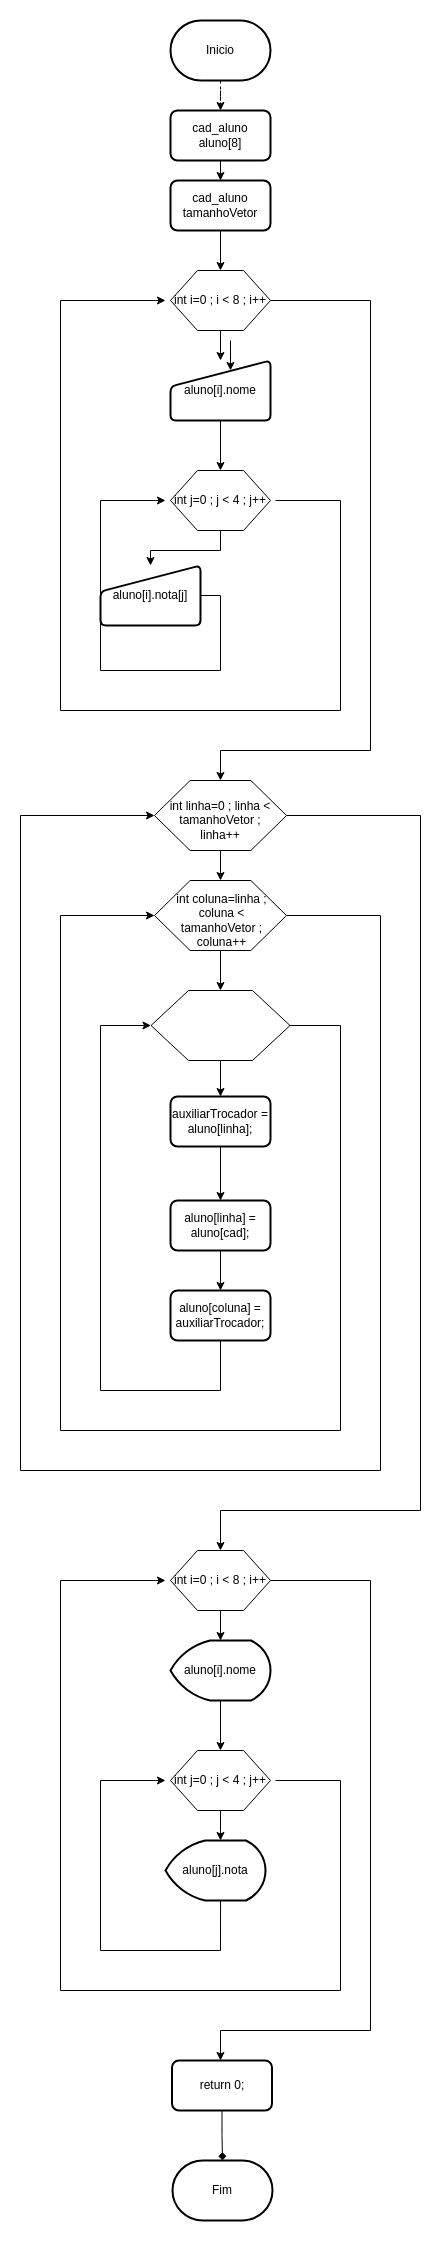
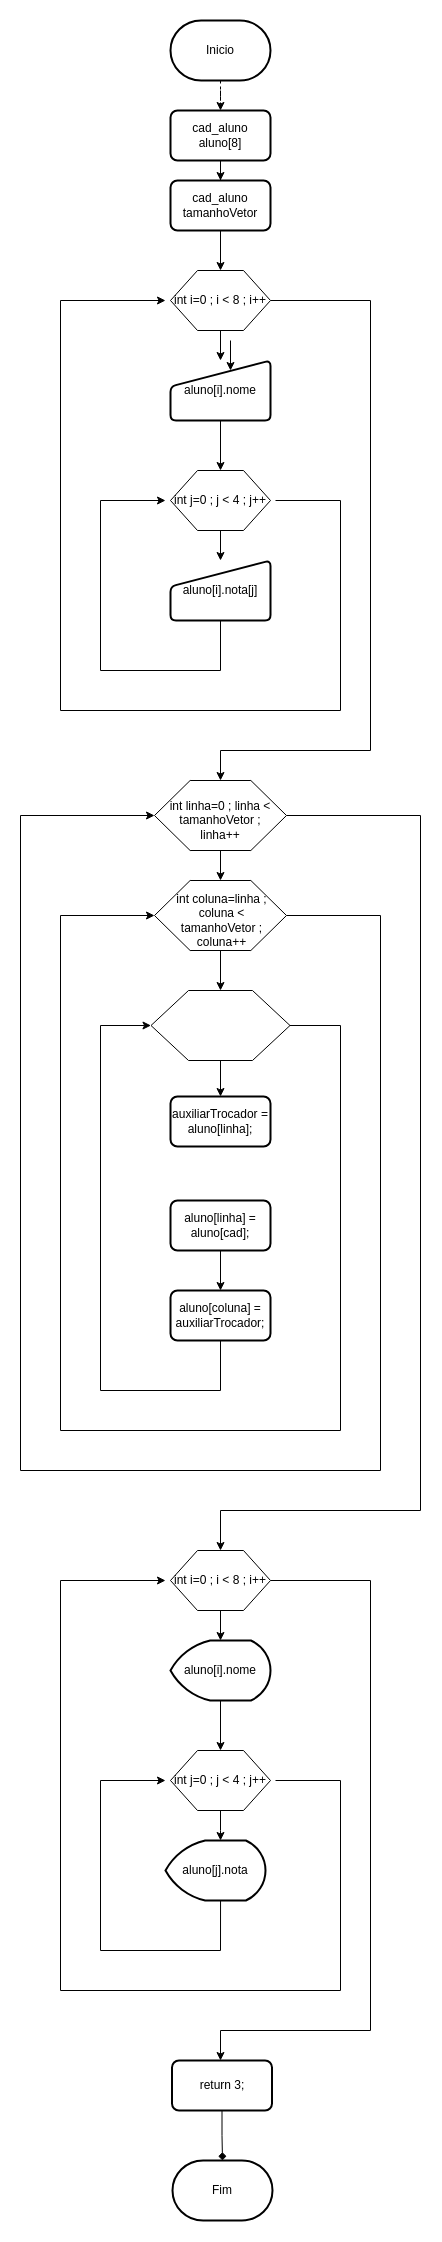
  <mxCell id="0" />
  <mxCell id="1" parent="0" />
  <mxCell id="2" style="edgeStyle=orthogonalEdgeStyle;rounded=0;orthogonalLoop=1;jettySize=auto;html=1;entryX=0.5;entryY=0;entryDx=0;entryDy=0;dashed=1;" edge="1" parent="1" source="3" target="27"><mxGeometry relative="1" as="geometry" /></mxCell>
  <mxCell id="3" value="Inicio" style="strokeWidth=2;html=1;shape=mxgraph.flowchart.terminator;whiteSpace=wrap;" vertex="1" parent="1"><mxGeometry x="170" y="20" width="100" height="60" as="geometry" /></mxCell>
  <mxCell id="4" style="edgeStyle=orthogonalEdgeStyle;rounded=0;orthogonalLoop=1;jettySize=auto;html=1;" edge="1" parent="1" source="6" target="9"><mxGeometry relative="1" as="geometry" /></mxCell>
  <mxCell id="5" style="edgeStyle=orthogonalEdgeStyle;rounded=0;orthogonalLoop=1;jettySize=auto;html=1;" edge="1" parent="1" source="6" target="18"><mxGeometry relative="1" as="geometry"><mxPoint x="220" y="790" as="targetPoint" /><Array as="points"><mxPoint x="370" y="300" /><mxPoint x="370" y="750" /><mxPoint x="220" y="750" /></Array></mxGeometry></mxCell>
  <mxCell id="6" value="" style="verticalLabelPosition=bottom;verticalAlign=top;html=1;shape=hexagon;perimeter=hexagonPerimeter2;arcSize=6;size=0.27;" vertex="1" parent="1"><mxGeometry x="170" y="270" width="100" height="60" as="geometry" /></mxCell>
  <mxCell id="7" value="int i=0 ; i &amp;lt; 8 ; i++" style="text;html=1;strokeColor=none;fillColor=none;align=center;verticalAlign=middle;whiteSpace=wrap;rounded=0;" vertex="1" parent="1"><mxGeometry x="165" y="285" width="110" height="30" as="geometry" /></mxCell>
  <mxCell id="8" style="edgeStyle=orthogonalEdgeStyle;rounded=0;orthogonalLoop=1;jettySize=auto;html=1;" edge="1" parent="1" source="9" target="11"><mxGeometry relative="1" as="geometry" /></mxCell>
  <mxCell id="9" value="aluno[i].nome" style="html=1;strokeWidth=2;shape=manualInput;whiteSpace=wrap;rounded=1;size=26;arcSize=11;" vertex="1" parent="1"><mxGeometry x="170" y="360" width="100" height="60" as="geometry" /></mxCell>
  <mxCell id="10" style="edgeStyle=orthogonalEdgeStyle;rounded=0;orthogonalLoop=1;jettySize=auto;html=1;" edge="1" source="11" target="15" parent="1"><mxGeometry relative="1" as="geometry" /></mxCell>
  <mxCell id="11" value="" style="verticalLabelPosition=bottom;verticalAlign=top;html=1;shape=hexagon;perimeter=hexagonPerimeter2;arcSize=6;size=0.27;" vertex="1" parent="1"><mxGeometry x="170" y="470" width="100" height="60" as="geometry" /></mxCell>
  <mxCell id="12" style="edgeStyle=orthogonalEdgeStyle;rounded=0;orthogonalLoop=1;jettySize=auto;html=1;entryX=0;entryY=0.5;entryDx=0;entryDy=0;" edge="1" parent="1" source="13" target="7"><mxGeometry relative="1" as="geometry"><Array as="points"><mxPoint x="340" y="500" /><mxPoint x="340" y="710" /><mxPoint x="60" y="710" /><mxPoint x="60" y="300" /></Array></mxGeometry></mxCell>
  <mxCell id="13" value="int j=0 ; j &amp;lt; 4 ; j++" style="text;html=1;strokeColor=none;fillColor=none;align=center;verticalAlign=middle;whiteSpace=wrap;rounded=0;" vertex="1" parent="1"><mxGeometry x="165" y="485" width="110" height="30" as="geometry" /></mxCell>
  <mxCell id="14" style="edgeStyle=orthogonalEdgeStyle;rounded=0;orthogonalLoop=1;jettySize=auto;html=1;" edge="1" parent="1" source="15" target="13"><mxGeometry relative="1" as="geometry"><Array as="points"><mxPoint x="220" y="670" /><mxPoint x="100" y="670" /><mxPoint x="100" y="500" /></Array></mxGeometry></mxCell>
- <mxCell id="15" value="aluno[i].nota[j]" style="html=1;strokeWidth=2;shape=manualInput;whiteSpace=wrap;rounded=1;size=26;arcSize=11;" vertex="1" parent="1"><mxGeometry x="100" y="565" width="100" height="60" as="geometry" /></mxCell>
+ <mxCell id="15" value="aluno[i].nota[j]" style="html=1;strokeWidth=2;shape=manualInput;whiteSpace=wrap;rounded=1;size=26;arcSize=11;" vertex="1" parent="1"><mxGeometry x="170" y="560" width="100" height="60" as="geometry" /></mxCell>
  <mxCell id="16" style="edgeStyle=orthogonalEdgeStyle;rounded=0;orthogonalLoop=1;jettySize=auto;html=1;entryX=0.5;entryY=0;entryDx=0;entryDy=0;" edge="1" parent="1" source="18" target="22"><mxGeometry relative="1" as="geometry" /></mxCell>
  <mxCell id="17" style="edgeStyle=orthogonalEdgeStyle;rounded=0;orthogonalLoop=1;jettySize=auto;html=1;entryX=0.5;entryY=0;entryDx=0;entryDy=0;" edge="1" parent="1" source="18" target="40"><mxGeometry relative="1" as="geometry"><mxPoint x="221" y="1550" as="targetPoint" /><Array as="points"><mxPoint x="420" y="815" /><mxPoint x="420" y="1510" /><mxPoint x="220" y="1510" /></Array></mxGeometry></mxCell>
  <mxCell id="18" value="" style="verticalLabelPosition=bottom;verticalAlign=top;html=1;shape=hexagon;perimeter=hexagonPerimeter2;arcSize=6;size=0.27;" vertex="1" parent="1"><mxGeometry x="154" y="780" width="132" height="70" as="geometry" /></mxCell>
  <mxCell id="19" value="int linha=0 ; linha &amp;lt; tamanhoVetor ; linha++" style="text;html=1;strokeColor=none;fillColor=none;align=center;verticalAlign=middle;whiteSpace=wrap;rounded=0;" vertex="1" parent="1"><mxGeometry x="165" y="805" width="110" height="30" as="geometry" /></mxCell>
  <mxCell id="20" style="edgeStyle=orthogonalEdgeStyle;rounded=0;orthogonalLoop=1;jettySize=auto;html=1;" edge="1" parent="1" source="22" target="30"><mxGeometry relative="1" as="geometry" /></mxCell>
  <mxCell id="21" style="edgeStyle=orthogonalEdgeStyle;rounded=0;orthogonalLoop=1;jettySize=auto;html=1;entryX=0;entryY=0.5;entryDx=0;entryDy=0;" edge="1" parent="1" source="22" target="18"><mxGeometry relative="1" as="geometry"><Array as="points"><mxPoint x="380" y="915" /><mxPoint x="380" y="1470" /><mxPoint x="20" y="1470" /><mxPoint x="20" y="815" /></Array></mxGeometry></mxCell>
  <mxCell id="22" value="" style="verticalLabelPosition=bottom;verticalAlign=top;html=1;shape=hexagon;perimeter=hexagonPerimeter2;arcSize=6;size=0.27;" vertex="1" parent="1"><mxGeometry x="154" y="880" width="132" height="70" as="geometry" /></mxCell>
  <mxCell id="23" value="int coluna=linha ; coluna &amp;lt; tamanhoVetor&amp;nbsp;; coluna++" style="text;html=1;strokeColor=none;fillColor=none;align=center;verticalAlign=middle;whiteSpace=wrap;rounded=0;" vertex="1" parent="1"><mxGeometry x="164" y="905" width="115" height="30" as="geometry" /></mxCell>
  <mxCell id="24" style="edgeStyle=orthogonalEdgeStyle;rounded=0;orthogonalLoop=1;jettySize=auto;html=1;" edge="1" parent="1" source="25" target="6"><mxGeometry relative="1" as="geometry" /></mxCell>
  <mxCell id="25" value="cad_aluno tamanhoVetor" style="rounded=1;whiteSpace=wrap;html=1;absoluteArcSize=1;arcSize=14;strokeWidth=2;" vertex="1" parent="1"><mxGeometry x="170" y="180" width="100" height="50" as="geometry" /></mxCell>
  <mxCell id="26" style="edgeStyle=orthogonalEdgeStyle;rounded=0;orthogonalLoop=1;jettySize=auto;html=1;entryX=0.5;entryY=0;entryDx=0;entryDy=0;" edge="1" parent="1" source="27" target="25"><mxGeometry relative="1" as="geometry" /></mxCell>
  <mxCell id="27" value="cad_aluno aluno[8]" style="rounded=1;whiteSpace=wrap;html=1;absoluteArcSize=1;arcSize=14;strokeWidth=2;" vertex="1" parent="1"><mxGeometry x="170" width="100" height="50" as="geometry" y="110" /></mxCell>
  <mxCell id="28" style="edgeStyle=orthogonalEdgeStyle;rounded=0;orthogonalLoop=1;jettySize=auto;html=1;" edge="1" parent="1" source="30" target="32"><mxGeometry relative="1" as="geometry" /></mxCell>
  <mxCell id="29" style="edgeStyle=orthogonalEdgeStyle;rounded=0;orthogonalLoop=1;jettySize=auto;html=1;entryX=0;entryY=0.5;entryDx=0;entryDy=0;" edge="1" parent="1" source="30" target="22"><mxGeometry relative="1" as="geometry"><Array as="points"><mxPoint x="340" y="1025" /><mxPoint x="340" y="1430" /><mxPoint x="60" y="1430" /><mxPoint x="60" y="915" /></Array></mxGeometry></mxCell>
  <mxCell id="30" value="" style="verticalLabelPosition=bottom;verticalAlign=top;html=1;shape=hexagon;perimeter=hexagonPerimeter2;arcSize=6;size=0.27;" vertex="1" parent="1"><mxGeometry x="150.5" y="990" width="139" height="70" as="geometry" /></mxCell>
- <mxCell id="31" value="" style="edgeStyle=orthogonalEdgeStyle;rounded=0;orthogonalLoop=1;jettySize=auto;html=1;" edge="1" parent="1" source="32" target="34"><mxGeometry relative="1" as="geometry" /></mxCell>
  <mxCell id="32" value="auxiliarTrocador = aluno[linha];" style="rounded=1;whiteSpace=wrap;html=1;absoluteArcSize=1;arcSize=14;strokeWidth=2;" vertex="1" parent="1"><mxGeometry x="170" y="1096" width="100" height="50" as="geometry" /></mxCell>
  <mxCell id="33" value="" style="edgeStyle=orthogonalEdgeStyle;rounded=0;orthogonalLoop=1;jettySize=auto;html=1;" edge="1" parent="1" source="34" target="36"><mxGeometry relative="1" as="geometry" /></mxCell>
  <mxCell id="34" value="aluno[linha] = aluno[cad];" style="rounded=1;whiteSpace=wrap;html=1;absoluteArcSize=1;arcSize=14;strokeWidth=2;" vertex="1" parent="1"><mxGeometry x="170" y="1200" width="100" height="50" as="geometry" /></mxCell>
  <mxCell id="35" style="edgeStyle=orthogonalEdgeStyle;rounded=0;orthogonalLoop=1;jettySize=auto;html=1;entryX=0;entryY=0.5;entryDx=0;entryDy=0;" edge="1" parent="1" source="36" target="30"><mxGeometry relative="1" as="geometry"><Array as="points"><mxPoint x="220" y="1390" /><mxPoint x="100" y="1390" /><mxPoint x="100" y="1025" /></Array></mxGeometry></mxCell>
  <mxCell id="36" value="aluno[coluna] = auxiliarTrocador;" style="rounded=1;whiteSpace=wrap;html=1;absoluteArcSize=1;arcSize=14;strokeWidth=2;" vertex="1" parent="1"><mxGeometry x="170" y="1290" width="100" height="50" as="geometry" /></mxCell>
  <mxCell id="37" style="edgeStyle=orthogonalEdgeStyle;rounded=0;orthogonalLoop=1;jettySize=auto;html=1;" edge="1" parent="1"><mxGeometry relative="1" as="geometry"><mxPoint x="230" y="340" as="sourcePoint" /><mxPoint x="230" y="370" as="targetPoint" /></mxGeometry></mxCell>
  <mxCell id="38" style="edgeStyle=orthogonalEdgeStyle;rounded=0;orthogonalLoop=1;jettySize=auto;html=1;" edge="1" source="40" parent="1"><mxGeometry relative="1" as="geometry"><mxPoint x="220" y="2060" as="targetPoint" /><Array as="points"><mxPoint x="370" y="1580" /><mxPoint x="370" y="2030" /><mxPoint x="220" y="2030" /></Array></mxGeometry></mxCell>
  <mxCell id="39" style="edgeStyle=orthogonalEdgeStyle;rounded=0;orthogonalLoop=1;jettySize=auto;html=1;entryX=0.5;entryY=0;entryDx=0;entryDy=0;entryPerimeter=0;" edge="1" parent="1" source="40" target="48"><mxGeometry relative="1" as="geometry" /></mxCell>
  <mxCell id="40" value="" style="verticalLabelPosition=bottom;verticalAlign=top;html=1;shape=hexagon;perimeter=hexagonPerimeter2;arcSize=6;size=0.27;" vertex="1" parent="1"><mxGeometry x="170" y="1550" width="100" height="60" as="geometry" /></mxCell>
  <mxCell id="41" value="int i=0 ; i &amp;lt; 8 ; i++" style="text;html=1;strokeColor=none;fillColor=none;align=center;verticalAlign=middle;whiteSpace=wrap;rounded=0;" vertex="1" parent="1"><mxGeometry x="165" y="1565" width="110" height="30" as="geometry" /></mxCell>
  <mxCell id="42" style="edgeStyle=orthogonalEdgeStyle;rounded=0;orthogonalLoop=1;jettySize=auto;html=1;" edge="1" source="43" parent="1"><mxGeometry relative="1" as="geometry"><mxPoint x="220.048" y="1840" as="targetPoint" /></mxGeometry></mxCell>
  <mxCell id="43" value="" style="verticalLabelPosition=bottom;verticalAlign=top;html=1;shape=hexagon;perimeter=hexagonPerimeter2;arcSize=6;size=0.27;" vertex="1" parent="1"><mxGeometry x="170" y="1750" width="100" height="60" as="geometry" /></mxCell>
  <mxCell id="44" style="edgeStyle=orthogonalEdgeStyle;rounded=0;orthogonalLoop=1;jettySize=auto;html=1;entryX=0;entryY=0.5;entryDx=0;entryDy=0;" edge="1" source="45" target="41" parent="1"><mxGeometry relative="1" as="geometry"><Array as="points"><mxPoint x="340" y="1780" /><mxPoint x="340" y="1990" /><mxPoint x="60" y="1990" /><mxPoint x="60" y="1580" /></Array></mxGeometry></mxCell>
  <mxCell id="45" value="int j=0 ; j &amp;lt; 4 ; j++" style="text;html=1;strokeColor=none;fillColor=none;align=center;verticalAlign=middle;whiteSpace=wrap;rounded=0;" vertex="1" parent="1"><mxGeometry x="165" y="1765" width="110" height="30" as="geometry" /></mxCell>
  <mxCell id="46" style="edgeStyle=orthogonalEdgeStyle;rounded=0;orthogonalLoop=1;jettySize=auto;html=1;" edge="1" target="45" parent="1"><mxGeometry relative="1" as="geometry"><mxPoint x="220.048" y="1900" as="sourcePoint" /><Array as="points"><mxPoint x="220" y="1950" /><mxPoint x="100" y="1950" /><mxPoint x="100" y="1780" /></Array></mxGeometry></mxCell>
  <mxCell id="47" style="edgeStyle=orthogonalEdgeStyle;rounded=0;orthogonalLoop=1;jettySize=auto;html=1;entryX=0.5;entryY=0;entryDx=0;entryDy=0;" edge="1" parent="1" source="48" target="43"><mxGeometry relative="1" as="geometry" /></mxCell>
  <mxCell id="48" value="aluno[i].nome" style="strokeWidth=2;html=1;shape=mxgraph.flowchart.display;whiteSpace=wrap;" vertex="1" parent="1"><mxGeometry x="170" y="1640" width="100" height="60" as="geometry" /></mxCell>
  <mxCell id="49" value="aluno[j].nota" style="strokeWidth=2;html=1;shape=mxgraph.flowchart.display;whiteSpace=wrap;" vertex="1" parent="1"><mxGeometry x="165" y="1840" width="100" height="60" as="geometry" /></mxCell>
  <mxCell id="50" value="Fim" style="strokeWidth=2;html=1;shape=mxgraph.flowchart.terminator;whiteSpace=wrap;" vertex="1" parent="1"><mxGeometry x="172" y="2160" width="100" height="60" as="geometry" /></mxCell>
  <mxCell id="51" style="edgeStyle=orthogonalEdgeStyle;rounded=0;orthogonalLoop=1;jettySize=auto;html=1;endArrow=diamond;" edge="1" parent="1" source="52" target="50"><mxGeometry relative="1" as="geometry" /></mxCell>
- <mxCell id="52" value="return 0;" style="rounded=1;whiteSpace=wrap;html=1;absoluteArcSize=1;arcSize=14;strokeWidth=2;" vertex="1" parent="1"><mxGeometry x="171.5" y="2060" width="100" height="50" as="geometry" /></mxCell>
+ <mxCell id="52" value="return 3;" style="rounded=1;whiteSpace=wrap;html=1;absoluteArcSize=1;arcSize=14;strokeWidth=2;" vertex="1" parent="1"><mxGeometry x="171.5" y="2060" width="100" height="50" as="geometry" /></mxCell>
